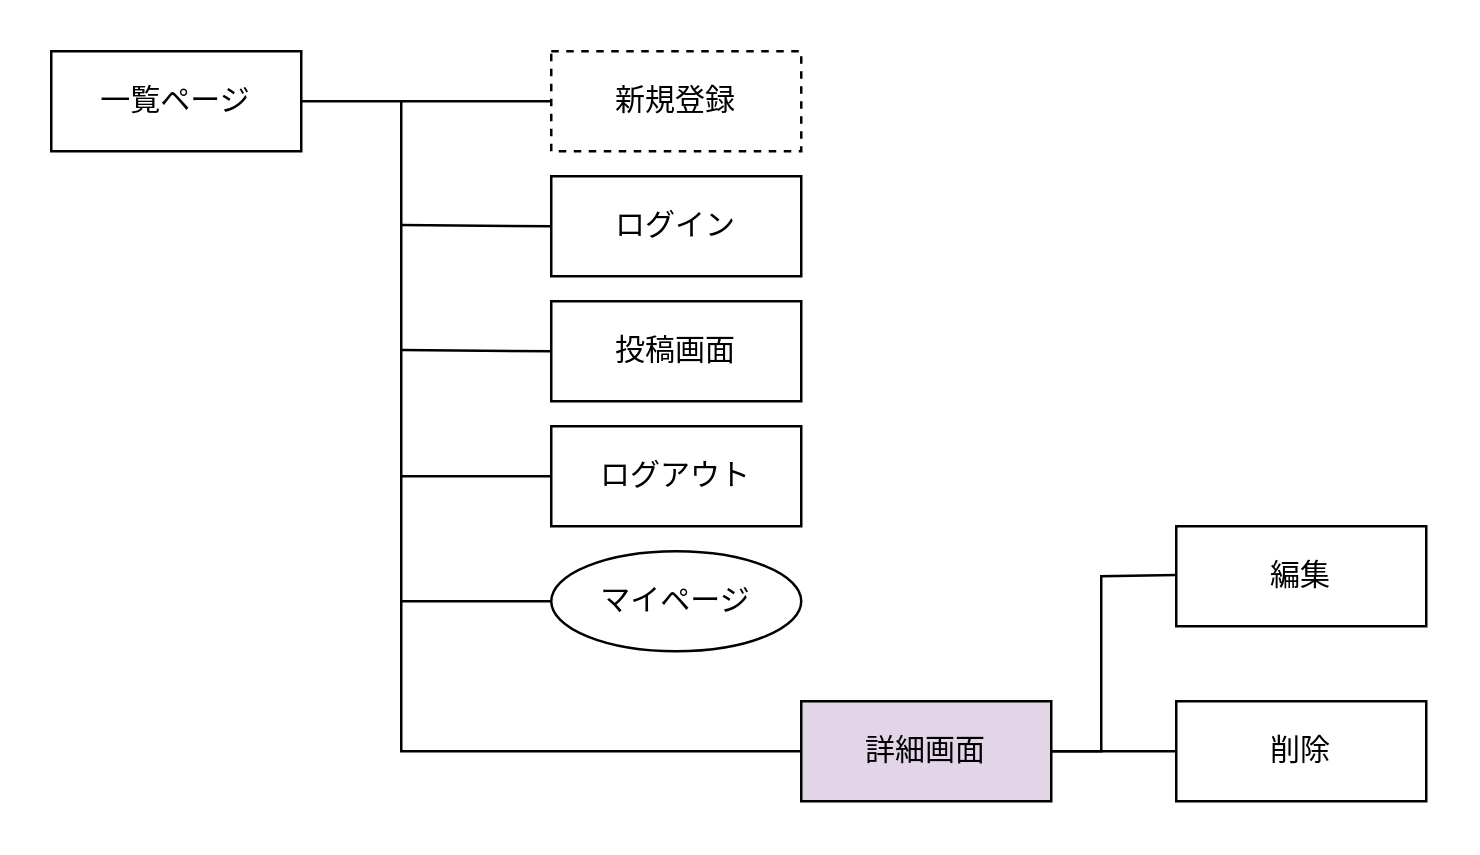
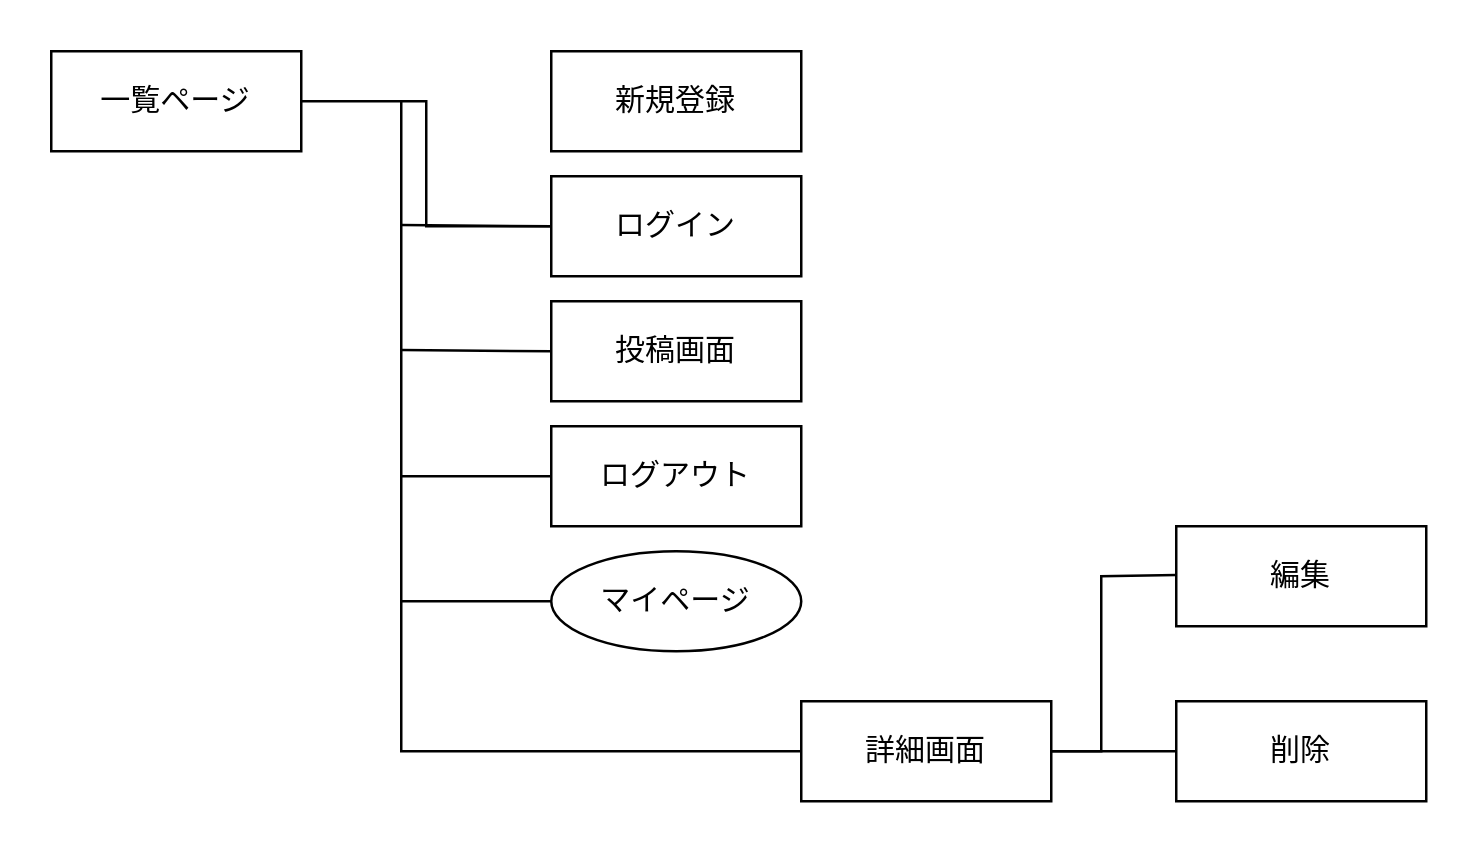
  <mxCell id="0" />
  <mxCell id="1" parent="0" />
  <mxCell id="2" value="一覧ページ" style="whiteSpace=wrap;html=1;align=center;" vertex="1" parent="1"><mxGeometry x="20" y="20" width="100" height="40" as="geometry" /></mxCell>
  <mxCell id="3" value="マイページ" style="ellipse;whiteSpace=wrap;html=1;align=center;" vertex="1" parent="1"><mxGeometry x="220" y="220" width="100" height="40" as="geometry" /></mxCell>
- <mxCell id="4" value="新規登録" style="whiteSpace=wrap;html=1;align=center;dashed=1;" vertex="1" parent="1"><mxGeometry x="220" y="20" width="100" height="40" as="geometry" /></mxCell>
+ <mxCell id="4" value="新規登録" style="whiteSpace=wrap;html=1;align=center;" vertex="1" parent="1"><mxGeometry x="220" y="20" width="100" height="40" as="geometry" /></mxCell>
  <mxCell id="5" value="ログイン" style="whiteSpace=wrap;html=1;align=center;" vertex="1" parent="1"><mxGeometry x="220" y="70" width="100" height="40" as="geometry" /></mxCell>
  <mxCell id="6" value="投稿画面" style="whiteSpace=wrap;html=1;align=center;" vertex="1" parent="1"><mxGeometry x="220" y="120" width="100" height="40" as="geometry" /></mxCell>
- <mxCell id="7" value="詳細画面" style="whiteSpace=wrap;html=1;align=center;fillColor=#e1d5e7;" vertex="1" parent="1"><mxGeometry x="320" y="280" width="100" height="40" as="geometry" /></mxCell>
- <mxCell id="8" value="" style="endArrow=none;html=1;rounded=0;exitX=1;exitY=0.5;exitDx=0;exitDy=0;entryX=0;entryY=0.5;entryDx=0;entryDy=0;edgeStyle=elbowEdgeStyle;" edge="1" parent="1" source="2" target="4"><mxGeometry relative="1" as="geometry"><mxPoint x="220" y="190" as="sourcePoint" /><mxPoint x="380" y="190" as="targetPoint" /></mxGeometry></mxCell>
+ <mxCell id="7" value="詳細画面" style="whiteSpace=wrap;html=1;align=center;" vertex="1" parent="1"><mxGeometry x="320" y="280" width="100" height="40" as="geometry" /></mxCell>
+ <mxCell id="8" value="" style="endArrow=none;html=1;rounded=0;exitX=1;exitY=0.5;exitDx=0;exitDy=0;edgeStyle=elbowEdgeStyle;" edge="1" parent="1" source="2" target="5"><mxGeometry relative="1" as="geometry"><mxPoint x="220" y="190" as="sourcePoint" /><mxPoint x="380" y="190" as="targetPoint" /></mxGeometry></mxCell>
  <mxCell id="9" value="" style="endArrow=none;html=1;rounded=0;edgeStyle=elbowEdgeStyle;entryX=0;entryY=0.5;entryDx=0;entryDy=0;" edge="1" parent="1" target="7"><mxGeometry relative="1" as="geometry"><mxPoint x="160" y="40" as="sourcePoint" /><mxPoint x="160" y="240" as="targetPoint" /><Array as="points"><mxPoint x="160" y="150" /></Array></mxGeometry></mxCell>
  <mxCell id="10" value="" style="endArrow=none;html=1;rounded=0;" edge="1" parent="1"><mxGeometry relative="1" as="geometry"><mxPoint x="160" y="139.5" as="sourcePoint" /><mxPoint x="220" y="140" as="targetPoint" /></mxGeometry></mxCell>
  <mxCell id="11" value="" style="endArrow=none;html=1;rounded=0;" edge="1" parent="1"><mxGeometry relative="1" as="geometry"><mxPoint x="160" y="89.5" as="sourcePoint" /><mxPoint x="220" y="90" as="targetPoint" /></mxGeometry></mxCell>
  <mxCell id="12" value="ログアウト" style="whiteSpace=wrap;html=1;align=center;" vertex="1" parent="1"><mxGeometry x="220" y="170" width="100" height="40" as="geometry" /></mxCell>
  <mxCell id="13" value="" style="endArrow=none;html=1;rounded=0;entryX=0;entryY=0.5;entryDx=0;entryDy=0;" edge="1" parent="1" target="3"><mxGeometry relative="1" as="geometry"><mxPoint x="160" y="240" as="sourcePoint" /><mxPoint x="220" y="230" as="targetPoint" /><Array as="points" /></mxGeometry></mxCell>
  <mxCell id="14" value="" style="endArrow=none;html=1;rounded=0;" edge="1" parent="1"><mxGeometry relative="1" as="geometry"><mxPoint x="160" y="190" as="sourcePoint" /><mxPoint x="220" y="190" as="targetPoint" /></mxGeometry></mxCell>
  <mxCell id="15" value="編集" style="whiteSpace=wrap;html=1;align=center;" vertex="1" parent="1"><mxGeometry x="470" y="210" width="100" height="40" as="geometry" /></mxCell>
  <mxCell id="16" value="削除" style="whiteSpace=wrap;html=1;align=center;" vertex="1" parent="1"><mxGeometry x="470" y="280" width="100" height="40" as="geometry" /></mxCell>
  <mxCell id="17" value="" style="endArrow=none;html=1;rounded=0;exitX=1;exitY=0.5;exitDx=0;exitDy=0;" edge="1" parent="1" source="7"><mxGeometry relative="1" as="geometry"><mxPoint x="310" y="229.5" as="sourcePoint" /><mxPoint x="470" y="229.5" as="targetPoint" /><Array as="points"><mxPoint x="440" y="300" /><mxPoint x="440" y="270" /><mxPoint x="440" y="230" /></Array></mxGeometry></mxCell>
  <mxCell id="18" value="" style="endArrow=none;html=1;rounded=0;" edge="1" parent="1"><mxGeometry relative="1" as="geometry"><mxPoint x="420" y="300" as="sourcePoint" /><mxPoint x="470" y="300" as="targetPoint" /></mxGeometry></mxCell>
